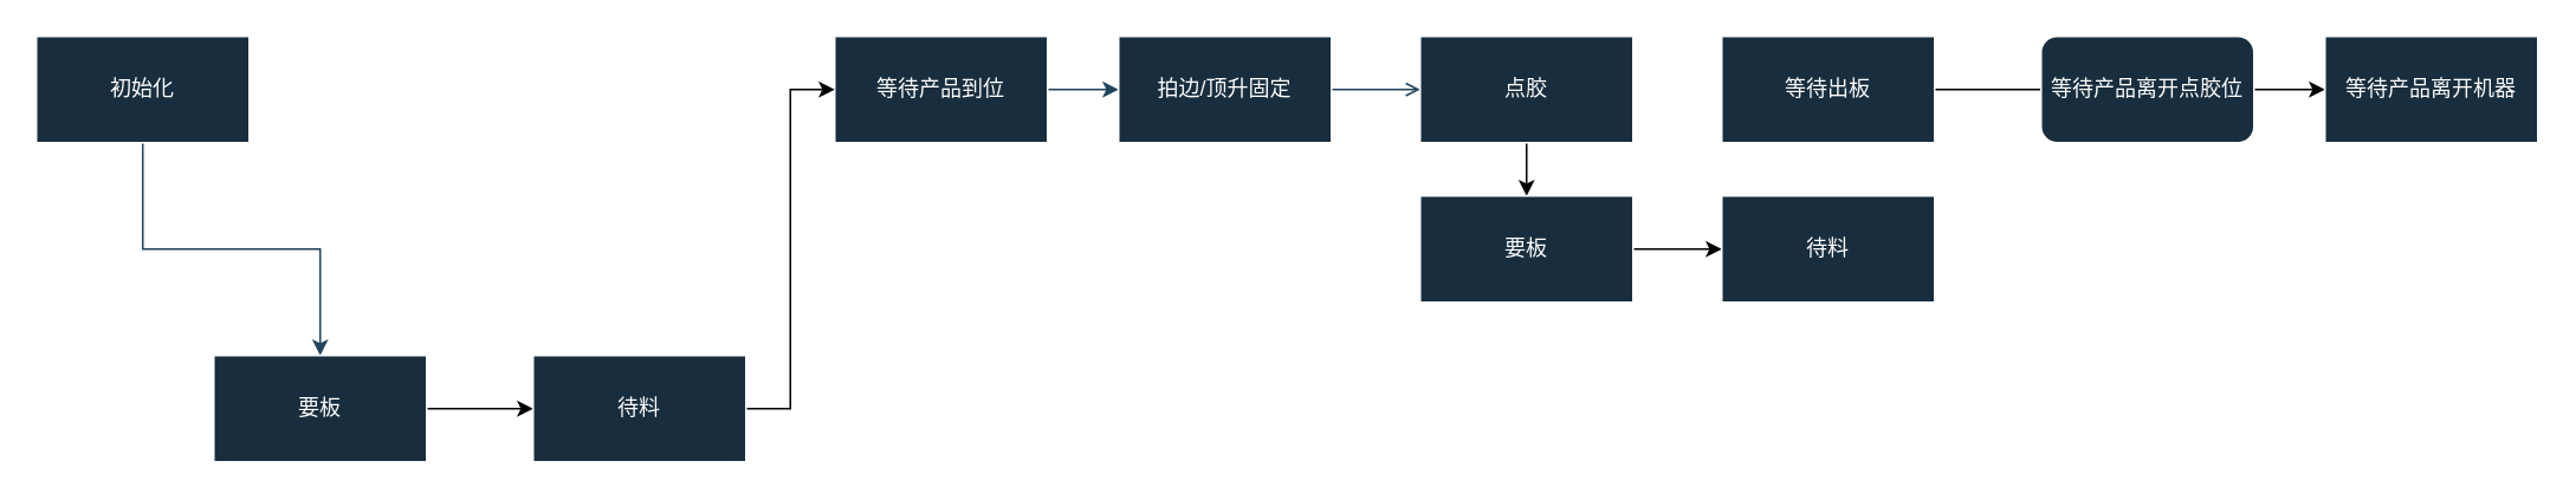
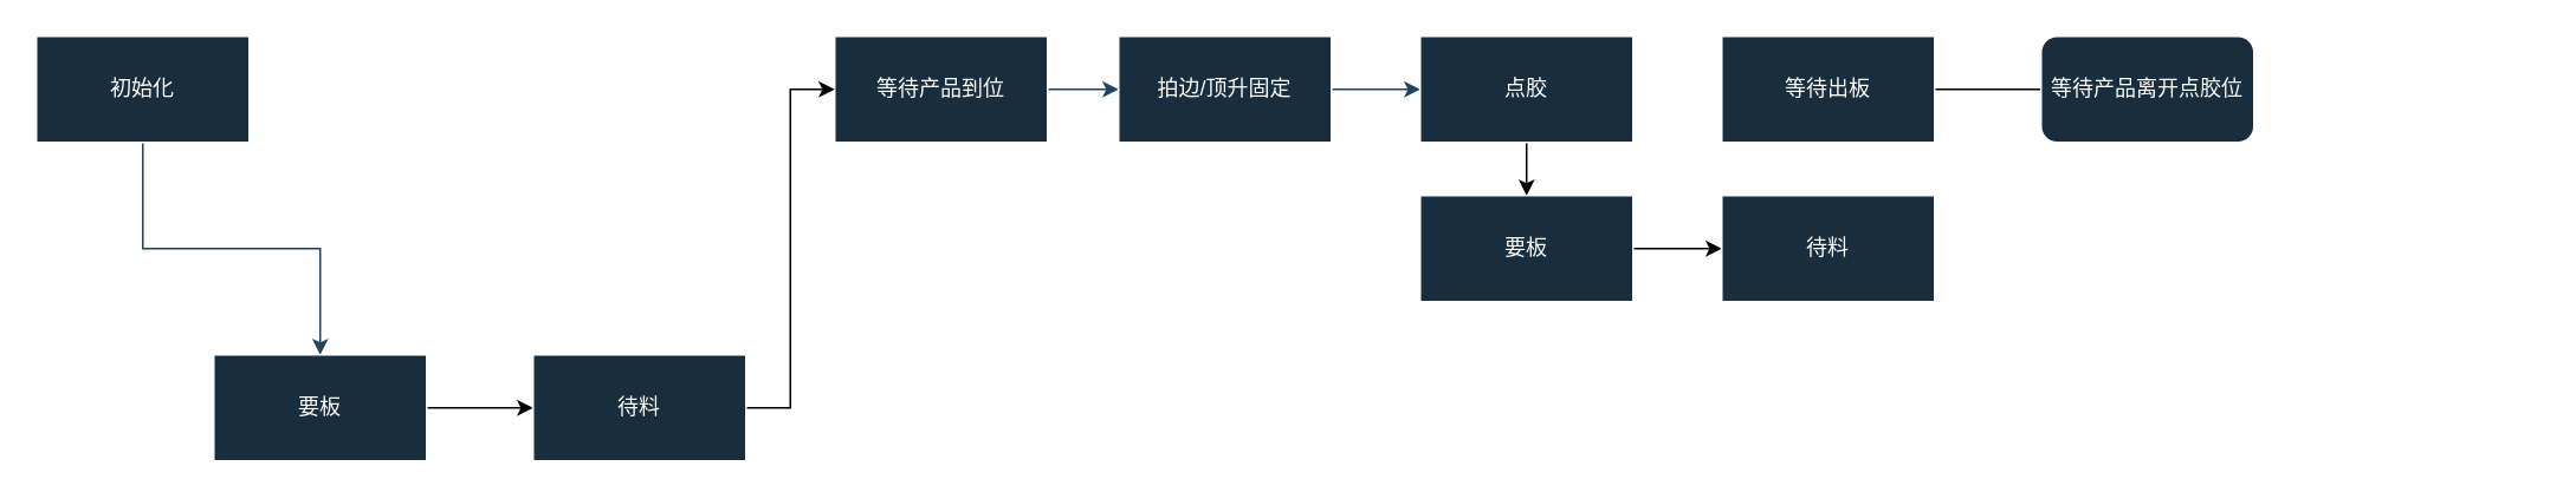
  <mxCell id="0" />
  <mxCell id="1" parent="0" />
  <mxCell id="2" value="" style="edgeStyle=orthogonalEdgeStyle;rounded=0;orthogonalLoop=1;jettySize=auto;html=1;strokeColor=#23445D;" parent="1" source="3" target="5" edge="1"><mxGeometry relative="1" as="geometry" /></mxCell>
  <mxCell id="3" value="初始化" style="whiteSpace=wrap;html=1;labelBackgroundColor=none;fillColor=#182E3E;strokeColor=#FFFFFF;fontColor=#FFFFFF;" parent="1" vertex="1"><mxGeometry x="20" y="20" width="120" height="60" as="geometry" /></mxCell>
  <mxCell id="4" value="" style="edgeStyle=orthogonalEdgeStyle;rounded=0;orthogonalLoop=1;jettySize=auto;html=1;" edge="1" parent="1" source="5" target="15"><mxGeometry relative="1" as="geometry" /></mxCell>
  <mxCell id="5" value="要板" style="whiteSpace=wrap;html=1;fillColor=#182E3E;strokeColor=#FFFFFF;fontColor=#FFFFFF;labelBackgroundColor=none;" parent="1" vertex="1"><mxGeometry x="120" y="200" width="120" height="60" as="geometry" /></mxCell>
  <mxCell id="6" value="" style="edgeStyle=orthogonalEdgeStyle;rounded=0;orthogonalLoop=1;jettySize=auto;html=1;strokeColor=#23445D;" parent="1" source="7" target="9" edge="1"><mxGeometry relative="1" as="geometry" /></mxCell>
  <mxCell id="7" value="等待产品到位" style="whiteSpace=wrap;html=1;fillColor=#182E3E;strokeColor=#FFFFFF;fontColor=#FFFFFF;labelBackgroundColor=none;" parent="1" vertex="1"><mxGeometry x="470" y="20" width="120" height="60" as="geometry" /></mxCell>
- <mxCell id="8" value="" style="edgeStyle=orthogonalEdgeStyle;rounded=0;orthogonalLoop=1;jettySize=auto;html=1;strokeColor=#23445D;endArrow=open;" parent="1" source="9" target="11" edge="1"><mxGeometry relative="1" as="geometry" /></mxCell>
+ <mxCell id="8" value="" style="edgeStyle=orthogonalEdgeStyle;rounded=0;orthogonalLoop=1;jettySize=auto;html=1;strokeColor=#23445D;" parent="1" source="9" target="11" edge="1"><mxGeometry relative="1" as="geometry" /></mxCell>
  <mxCell id="9" value="拍边/顶升固定" style="whiteSpace=wrap;html=1;fillColor=#182E3E;strokeColor=#FFFFFF;fontColor=#FFFFFF;labelBackgroundColor=none;" parent="1" vertex="1"><mxGeometry x="630" y="20" width="120" height="60" as="geometry" /></mxCell>
  <mxCell id="10" value="" style="edgeStyle=orthogonalEdgeStyle;rounded=0;orthogonalLoop=1;jettySize=auto;html=1;" edge="1" parent="1" source="11" target="20"><mxGeometry relative="1" as="geometry" /></mxCell>
  <mxCell id="11" value="点胶" style="whiteSpace=wrap;html=1;fillColor=#182E3E;strokeColor=#FFFFFF;fontColor=#FFFFFF;labelBackgroundColor=none;" parent="1" vertex="1"><mxGeometry x="800" y="20" width="120" height="60" as="geometry" /></mxCell>
  <mxCell id="12" value="" style="edgeStyle=orthogonalEdgeStyle;rounded=0;orthogonalLoop=1;jettySize=auto;html=1;endArrow=none;" edge="1" parent="1" source="13" target="17"><mxGeometry relative="1" as="geometry" /></mxCell>
  <mxCell id="13" value="等待出板" style="whiteSpace=wrap;html=1;fillColor=#182E3E;strokeColor=#FFFFFF;fontColor=#FFFFFF;labelBackgroundColor=none;" parent="1" vertex="1"><mxGeometry x="970" y="20" width="120" height="60" as="geometry" /></mxCell>
  <mxCell id="14" style="edgeStyle=orthogonalEdgeStyle;rounded=0;orthogonalLoop=1;jettySize=auto;html=1;exitX=1;exitY=0.5;exitDx=0;exitDy=0;entryX=0;entryY=0.5;entryDx=0;entryDy=0;" edge="1" parent="1" source="15" target="7"><mxGeometry relative="1" as="geometry" /></mxCell>
  <mxCell id="15" value="待料" style="whiteSpace=wrap;html=1;fillColor=#182E3E;strokeColor=#FFFFFF;fontColor=#FFFFFF;labelBackgroundColor=none;" vertex="1" parent="1"><mxGeometry x="300" y="200" width="120" height="60" as="geometry" /></mxCell>
- <mxCell id="16" value="" style="edgeStyle=orthogonalEdgeStyle;rounded=0;orthogonalLoop=1;jettySize=auto;html=1;" edge="1" parent="1" source="17" target="18"><mxGeometry relative="1" as="geometry" /></mxCell>
  <mxCell id="17" value="等待产品离开点胶位" style="whiteSpace=wrap;html=1;fillColor=#182E3E;strokeColor=#FFFFFF;fontColor=#FFFFFF;labelBackgroundColor=none;rounded=1;" vertex="1" parent="1"><mxGeometry x="1150" y="20" width="120" height="60" as="geometry" /></mxCell>
- <mxCell id="18" value="等待产品离开机器" style="whiteSpace=wrap;html=1;fillColor=#182E3E;strokeColor=#FFFFFF;fontColor=#FFFFFF;labelBackgroundColor=none;" vertex="1" parent="1"><mxGeometry x="1310" y="20" width="120" height="60" as="geometry" /></mxCell>
  <mxCell id="19" value="" style="edgeStyle=orthogonalEdgeStyle;rounded=0;orthogonalLoop=1;jettySize=auto;html=1;" edge="1" parent="1" source="20" target="21"><mxGeometry relative="1" as="geometry" /></mxCell>
  <mxCell id="20" value="要板" style="whiteSpace=wrap;html=1;fillColor=#182E3E;strokeColor=#FFFFFF;fontColor=#FFFFFF;labelBackgroundColor=none;" vertex="1" parent="1"><mxGeometry x="800" y="110" width="120" height="60" as="geometry" /></mxCell>
  <mxCell id="21" value="待料" style="whiteSpace=wrap;html=1;fillColor=#182E3E;strokeColor=#FFFFFF;fontColor=#FFFFFF;labelBackgroundColor=none;" vertex="1" parent="1"><mxGeometry x="970" y="110" width="120" height="60" as="geometry" /></mxCell>
